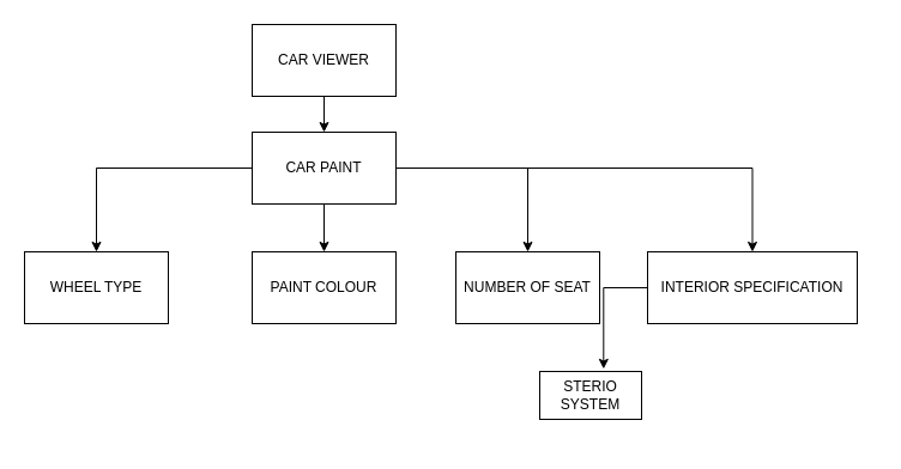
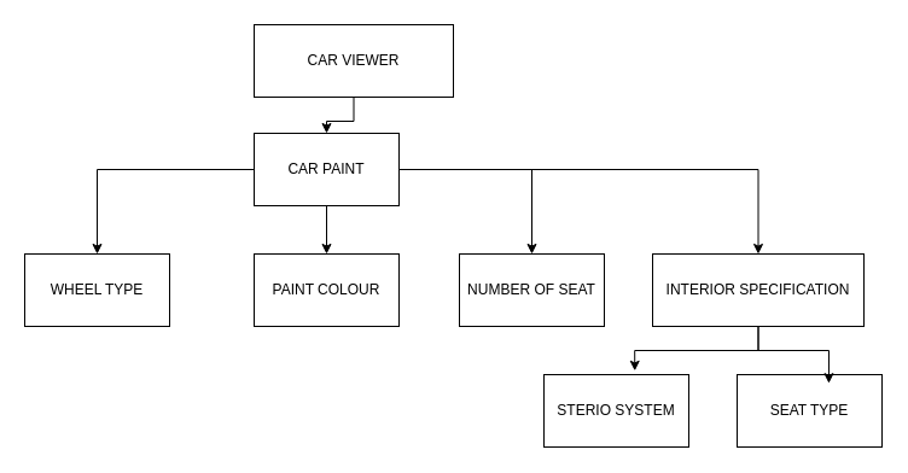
  <mxCell id="0" />
  <mxCell id="1" parent="0" />
  <mxCell id="2" style="edgeStyle=orthogonalEdgeStyle;rounded=0;orthogonalLoop=1;jettySize=auto;html=1;entryX=0.5;entryY=0;entryDx=0;entryDy=0;" edge="1" parent="1" source="3" target="8"><mxGeometry relative="1" as="geometry" /></mxCell>
- <mxCell id="3" value="CAR VIEWER" style="rounded=0;whiteSpace=wrap;html=1;" vertex="1" parent="1"><mxGeometry x="210" y="20" width="120" height="60" as="geometry" /></mxCell>
+ <mxCell id="3" value="CAR VIEWER" style="rounded=0;whiteSpace=wrap;html=1;" vertex="1" parent="1"><mxGeometry x="210" y="20" width="165" height="60" as="geometry" /></mxCell>
  <mxCell id="4" style="edgeStyle=orthogonalEdgeStyle;rounded=0;orthogonalLoop=1;jettySize=auto;html=1;entryX=0.5;entryY=0;entryDx=0;entryDy=0;" edge="1" parent="1" source="8" target="10"><mxGeometry relative="1" as="geometry" /></mxCell>
  <mxCell id="5" style="edgeStyle=orthogonalEdgeStyle;rounded=0;orthogonalLoop=1;jettySize=auto;html=1;entryX=0.5;entryY=0;entryDx=0;entryDy=0;" edge="1" parent="1" source="8" target="9"><mxGeometry relative="1" as="geometry" /></mxCell>
  <mxCell id="6" style="edgeStyle=orthogonalEdgeStyle;rounded=0;orthogonalLoop=1;jettySize=auto;html=1;entryX=0.5;entryY=0;entryDx=0;entryDy=0;" edge="1" parent="1" source="8" target="11"><mxGeometry relative="1" as="geometry" /></mxCell>
  <mxCell id="7" style="edgeStyle=orthogonalEdgeStyle;rounded=0;orthogonalLoop=1;jettySize=auto;html=1;entryX=0.5;entryY=0;entryDx=0;entryDy=0;" edge="1" parent="1" source="8" target="12"><mxGeometry relative="1" as="geometry" /></mxCell>
  <mxCell id="8" value="CAR PAINT" style="rounded=0;whiteSpace=wrap;html=1;" vertex="1" parent="1"><mxGeometry x="210" y="110" width="120" height="60" as="geometry" /></mxCell>
  <mxCell id="9" value="WHEEL TYPE" style="rounded=0;whiteSpace=wrap;html=1;" vertex="1" parent="1"><mxGeometry x="20" y="210" width="120" height="60" as="geometry" /></mxCell>
  <mxCell id="10" value="PAINT COLOUR" style="rounded=0;whiteSpace=wrap;html=1;" vertex="1" parent="1"><mxGeometry x="210" y="210" width="120" height="60" as="geometry" /></mxCell>
  <mxCell id="11" value="NUMBER OF SEAT" style="rounded=0;whiteSpace=wrap;html=1;" vertex="1" parent="1"><mxGeometry x="380" y="210" width="120" height="60" as="geometry" /></mxCell>
  <mxCell id="12" value="INTERIOR SPECIFICATION" style="rounded=0;whiteSpace=wrap;html=1;" vertex="1" parent="1"><mxGeometry x="540" y="210" width="175" height="60" as="geometry" /></mxCell>
- <mxCell id="13" value="STERIO SYSTEM" style="rounded=0;whiteSpace=wrap;html=1;" vertex="1" parent="1"><mxGeometry x="450" y="310" width="85" height="40" as="geometry" /></mxCell>
+ <mxCell id="13" value="STERIO SYSTEM" style="rounded=0;whiteSpace=wrap;html=1;" vertex="1" parent="1"><mxGeometry x="450" y="310" width="120" height="60" as="geometry" /></mxCell>
+ <mxCell id="14" value="SEAT TYPE" style="rounded=0;whiteSpace=wrap;html=1;" vertex="1" parent="1"><mxGeometry x="610" y="310" width="120" height="60" as="geometry" /></mxCell>
+ <mxCell id="15" style="edgeStyle=orthogonalEdgeStyle;rounded=0;orthogonalLoop=1;jettySize=auto;html=1;entryX=0.633;entryY=0.12;entryDx=0;entryDy=0;entryPerimeter=0;" edge="1" parent="1" source="12" target="14"><mxGeometry relative="1" as="geometry" /></mxCell>
  <mxCell id="16" style="edgeStyle=orthogonalEdgeStyle;rounded=0;orthogonalLoop=1;jettySize=auto;html=1;entryX=0.627;entryY=-0.053;entryDx=0;entryDy=0;entryPerimeter=0;" edge="1" parent="1" source="12" target="13"><mxGeometry relative="1" as="geometry" /></mxCell>
